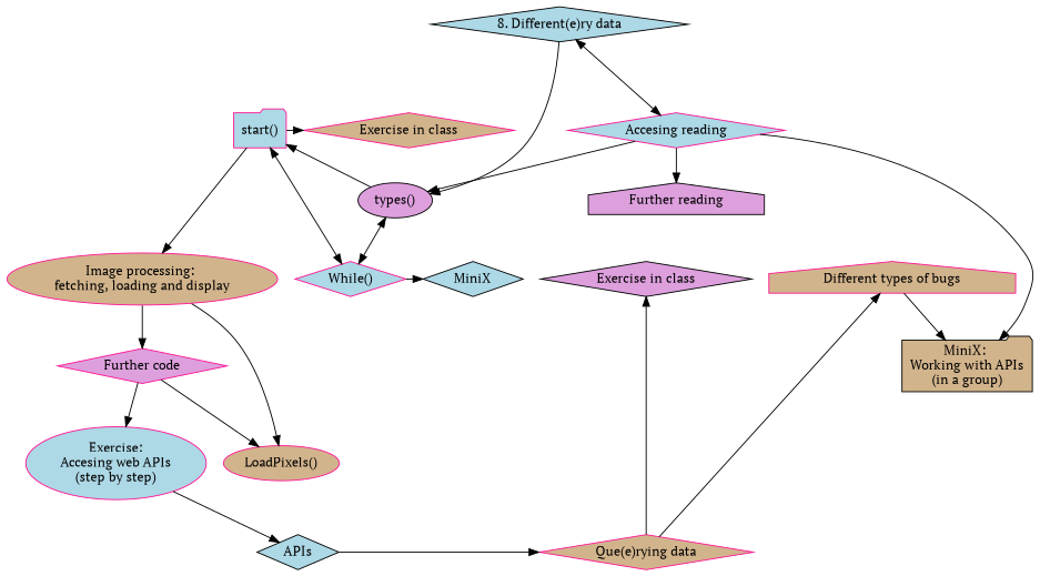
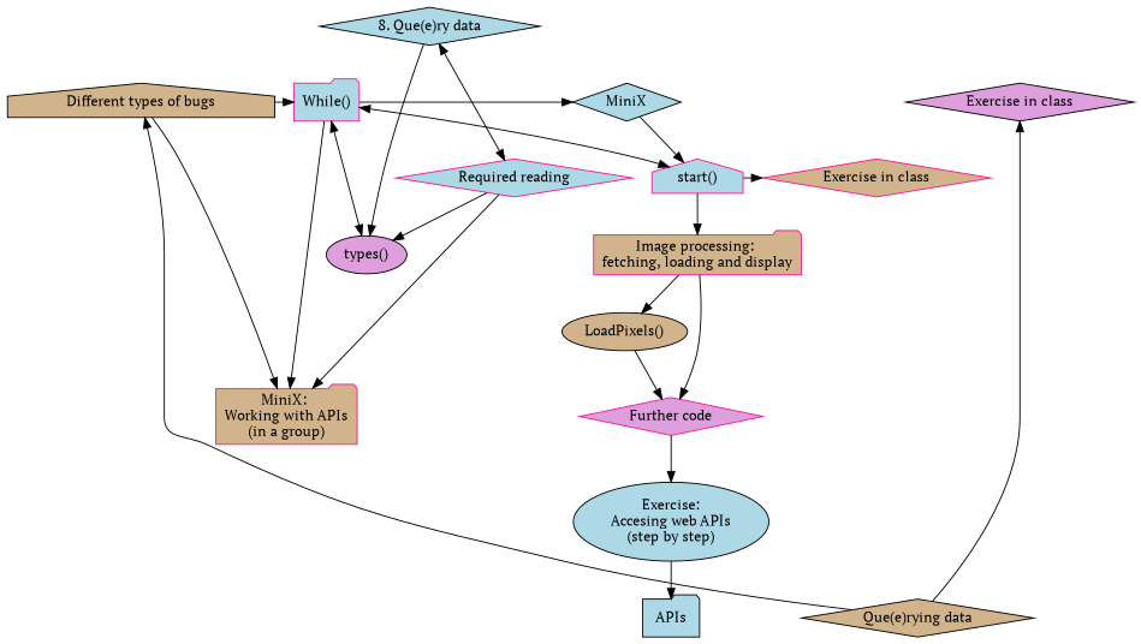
  digraph {
    fontname="PT Serif"
    node [color=deeppink fillcolor=lightblue fontname="PT Serif" shape=diamond style=filled]
    edge [fontname="PT Serif"]
-   n1 [label="While()"]
+   n1 [label="While()" shape=folder]
    n2 [color=black label=MiniX]
-   n3 [label="start()" shape=folder]
+   n3 [label="start()" shape=house]
    n4 [fillcolor=tan label="Exercise in class"]
-   n5 [label="Accesing reading"]
+   n5 [label="Required reading"]
    n6 [fillcolor=plum label="Further code"]
-   n7 [color=black fillcolor=tan label="MiniX: \nWorking with APIs\n(in a group)" shape=folder]
-   n8 [color=black label=APIs]
-   n9 [fillcolor=tan label="Que(e)rying data"]
+   n7 [fillcolor=tan label="MiniX: \nWorking with APIs\n(in a group)" shape=folder]
+   n8 [color=black label=APIs shape=folder]
+   n9 [color=black fillcolor=tan label="Que(e)rying data"]
    n10 [color=black fillcolor=plum label="Exercise in class"]
-   n11 [fillcolor=tan label="Different types of bugs" shape=house]
-   n12 [fillcolor=tan label="Image processing: \nfetching, loading and display" shape=ellipse]
+   n11 [color=black fillcolor=tan label="Different types of bugs" shape=house]
+   n12 [fillcolor=tan label="Image processing: \nfetching, loading and display" shape=folder]
    n13 [color=black fillcolor=plum label="types()" shape=ellipse]
-   n14 [color=black fillcolor=plum label="Further reading" shape=house]
-   n15 [fillcolor=tan label="LoadPixels()" shape=ellipse]
-   n16 [label="Exercise:\nAccesing web APIs\n(step by step)" shape=ellipse]
-   n17 [color=black label="8. Different(e)ry data" penwidth="1pt" style="bold,filled"]
+   n15 [color=black fillcolor=tan label="LoadPixels()" shape=ellipse]
+   n16 [color=black label="Exercise:\nAccesing web APIs\n(step by step)" shape=ellipse]
+   n17 [color=black label="8. Que(e)ry data" penwidth="1pt" style="bold,filled"]
    subgraph sub_1 {
      rank=same
      n1
      n2
    }
    subgraph sub_2 {
      rank=same
      n3
      n4
      n5
    }
    subgraph sub_3 {
      rank=same
      n6
      n7
    }
    subgraph sub_4 {
      rank=same
      n8
      n9
    }
    subgraph sub_5 {
      rank=same
      n1
      n10
      n11
    }
    n1 -> n2
+   n1 -> n7
    n3 -> n1 [dir=both]
    n3 -> n4
    n3 -> n12
    n5 -> n7
    n5 -> n13
-   n5 -> n14
-   n6 -> n15
+   n15 -> n6
    n6 -> n16
-   n8 -> n9
    n9 -> n10
    n9 -> n11
+   n11 -> n1
    n11 -> n7
    n12 -> n6
    n12 -> n15
    n13 -> n1 [dir=both]
-   n13 -> n3
+   n2 -> n3
    n16 -> n8
    n17 -> n5 [dir=both minlen=2]
    n17 -> n13
  }
